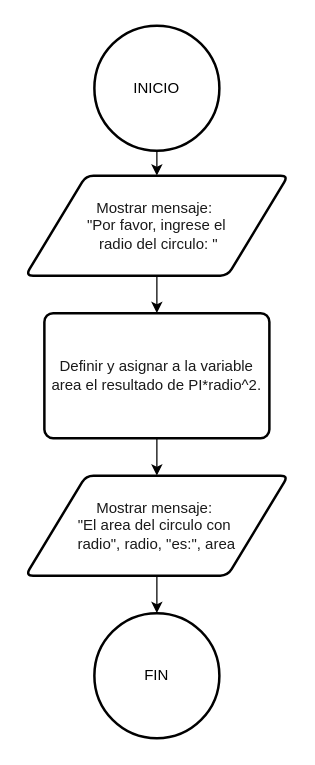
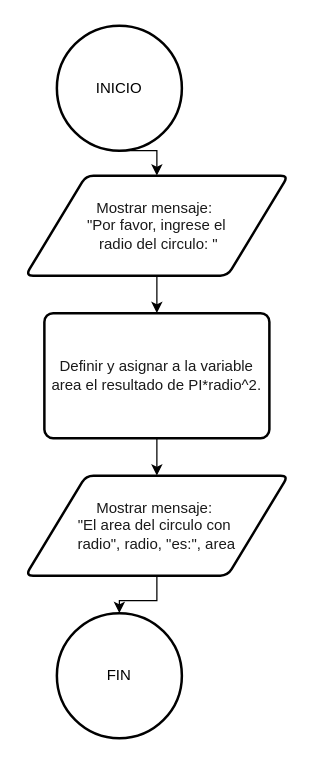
  <mxCell id="0" />
  <mxCell id="1" parent="0" />
  <mxCell id="2" style="edgeStyle=orthogonalEdgeStyle;rounded=0;orthogonalLoop=1;jettySize=auto;html=1;exitX=0.5;exitY=1;exitDx=0;exitDy=0;exitPerimeter=0;entryX=0.5;entryY=0;entryDx=0;entryDy=0;" edge="1" parent="1" source="3" target="6"><mxGeometry relative="1" as="geometry" /></mxCell>
- <mxCell id="3" value="INICIO" style="strokeWidth=2;html=1;shape=mxgraph.flowchart.start_2;whiteSpace=wrap;" vertex="1" parent="1"><mxGeometry x="75" y="20" width="100" height="100" as="geometry" /></mxCell>
- <mxCell id="4" value="FIN" style="strokeWidth=2;html=1;shape=mxgraph.flowchart.start_2;whiteSpace=wrap;" vertex="1" parent="1"><mxGeometry x="75" y="490" width="100" height="100" as="geometry" /></mxCell>
+ <mxCell id="3" value="INICIO" style="strokeWidth=2;html=1;shape=mxgraph.flowchart.start_2;whiteSpace=wrap;" vertex="1" parent="1"><mxGeometry x="45" y="20" width="100" height="100" as="geometry" /></mxCell>
+ <mxCell id="4" value="FIN" style="strokeWidth=2;html=1;shape=mxgraph.flowchart.start_2;whiteSpace=wrap;" vertex="1" parent="1"><mxGeometry x="45" y="490" width="100" height="100" as="geometry" /></mxCell>
  <mxCell id="5" style="edgeStyle=orthogonalEdgeStyle;rounded=0;orthogonalLoop=1;jettySize=auto;html=1;exitX=0.5;exitY=1;exitDx=0;exitDy=0;entryX=0.5;entryY=0;entryDx=0;entryDy=0;" edge="1" parent="1" source="6" target="8"><mxGeometry relative="1" as="geometry" /></mxCell>
  <mxCell id="6" value="&lt;span style=&quot;color: rgb(26, 26, 26);&quot;&gt;Mostrar mensaje:&amp;nbsp;&lt;/span&gt;&lt;div&gt;&lt;span style=&quot;color: rgb(26, 26, 26);&quot;&gt;&quot;Por favor, ingrese el&lt;/span&gt;&lt;/div&gt;&lt;div&gt;&lt;span style=&quot;color: rgb(26, 26, 26);&quot;&gt;&amp;nbsp;radio del circulo: &quot;&lt;/span&gt;&lt;/div&gt;" style="shape=parallelogram;html=1;strokeWidth=2;perimeter=parallelogramPerimeter;whiteSpace=wrap;rounded=1;arcSize=12;size=0.23;flipH=1;flipV=1;container=1;" vertex="1" parent="1"><mxGeometry x="20" y="140" width="210" height="80" as="geometry" /></mxCell>
  <mxCell id="7" style="edgeStyle=orthogonalEdgeStyle;rounded=0;orthogonalLoop=1;jettySize=auto;html=1;exitX=0.5;exitY=1;exitDx=0;exitDy=0;entryX=0.5;entryY=0;entryDx=0;entryDy=0;" edge="1" parent="1" source="8" target="9"><mxGeometry relative="1" as="geometry" /></mxCell>
  <mxCell id="8" value="&lt;span style=&quot;color: rgb(26, 26, 26);&quot;&gt;Definir y asignar a la variable area el resultado de PI*radio^2.&lt;/span&gt;" style="rounded=1;whiteSpace=wrap;html=1;absoluteArcSize=1;arcSize=14;strokeWidth=2;" vertex="1" parent="1"><mxGeometry x="35" y="250" width="180" height="100" as="geometry" /></mxCell>
  <mxCell id="9" value="&lt;span style=&quot;color: rgb(26, 26, 26);&quot;&gt;Mostrar mensaje:&amp;nbsp;&lt;/span&gt;&lt;div&gt;&lt;span style=&quot;color: rgb(26, 26, 26);&quot;&gt;&quot;El area del circulo con&amp;nbsp;&lt;/span&gt;&lt;/div&gt;&lt;div&gt;&lt;span style=&quot;color: rgb(26, 26, 26);&quot;&gt;radio&quot;, radio, &quot;es:&quot;, area&lt;/span&gt;&lt;/div&gt;" style="shape=parallelogram;html=1;strokeWidth=2;perimeter=parallelogramPerimeter;whiteSpace=wrap;rounded=1;arcSize=12;size=0.23;flipH=1;flipV=1;container=1;" vertex="1" parent="1"><mxGeometry x="20" y="380" width="210" height="80" as="geometry" /></mxCell>
  <mxCell id="10" style="edgeStyle=orthogonalEdgeStyle;rounded=0;orthogonalLoop=1;jettySize=auto;html=1;exitX=0.5;exitY=1;exitDx=0;exitDy=0;entryX=0.5;entryY=0;entryDx=0;entryDy=0;entryPerimeter=0;" edge="1" parent="1" source="9" target="4"><mxGeometry relative="1" as="geometry" /></mxCell>
